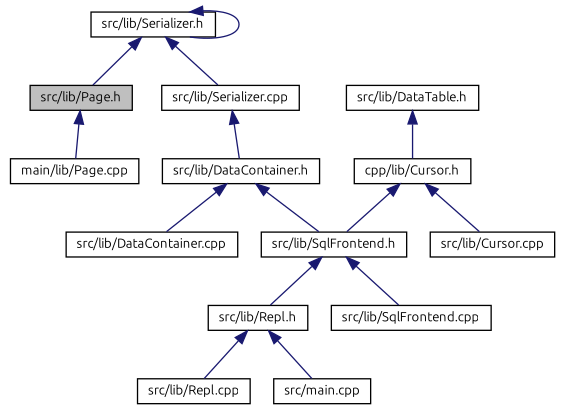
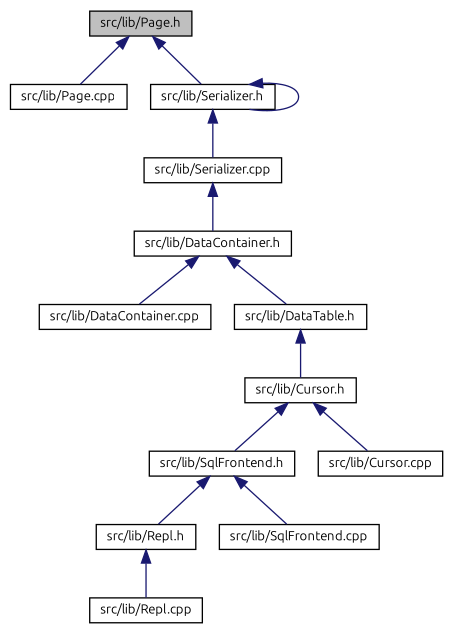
  digraph {
    fontname=Ubuntu
    node [color=black fillcolor=white fontname=Ubuntu fontsize=10 shape=record style=filled]
    edge [color=midnightblue dir=back fontname=Ubuntu fontsize=10 labelfontname=Helvetica labelfontsize=10 style=solid]
    n1 [fillcolor=grey75 fontcolor=black height=0.2 label="src/lib/Page.h" width=0.4]
-   n2 [height=0.2 label="main/lib/Page.cpp" width=0.4]
+   n2 [height=0.2 label="src/lib/Page.cpp" width=0.4]
    n3 [height=0.2 label="src/lib/Serializer.h" width=0.4]
    n4 [height=0.2 label="src/lib/Serializer.cpp" width=0.4]
    n5 [height=0.2 label="src/lib/DataContainer.h" width=0.4]
    n6 [height=0.2 label="src/lib/DataContainer.cpp" width=0.4]
    n7 [height=0.2 label="src/lib/DataTable.h" width=0.4]
-   n8 [height=0.2 label="cpp/lib/Cursor.h" width=0.4]
+   n8 [height=0.2 label="src/lib/Cursor.h" width=0.4]
    n9 [height=0.2 label="src/lib/SqlFrontend.h" width=0.4]
    n10 [height=0.2 label="src/lib/Cursor.cpp" width=0.4]
    n11 [height=0.2 label="src/lib/Repl.h" width=0.4]
    n12 [height=0.2 label="src/lib/SqlFrontend.cpp" width=0.4]
    n13 [height=0.2 label="src/lib/Repl.cpp" width=0.4]
-   n14 [height=0.2 label="src/main.cpp" width=0.4]
    n1 -> n2
-   n3 -> n1
+   n1 -> n3
    n3 -> n3
    n3 -> n4
    n4 -> n5
    n5 -> n6
-   n5 -> n9
+   n5 -> n7
    n7 -> n8
    n8 -> n9
    n8 -> n10
    n9 -> n11
    n9 -> n12
    n11 -> n13
-   n11 -> n14
  }
